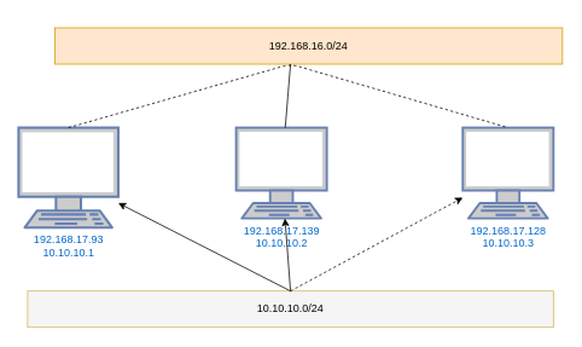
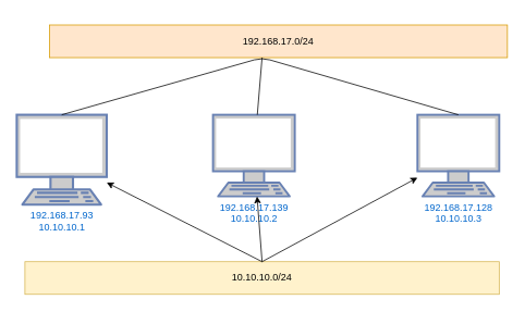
  <mxCell id="0" />
  <mxCell id="1" parent="0" />
  <mxCell id="2" value="192.168.17.93&lt;br&gt;10.10.10.1" style="fontColor=#0066CC;verticalAlign=top;verticalLabelPosition=bottom;labelPosition=center;align=center;html=1;outlineConnect=0;fillColor=#CCCCCC;strokeColor=#6881B3;gradientColor=none;gradientDirection=north;strokeWidth=2;shape=mxgraph.networks.terminal;" vertex="1" parent="1"><mxGeometry x="20" y="140" width="110" height="110" as="geometry" /></mxCell>
  <mxCell id="3" value="192.168.17.139&lt;br&gt;10.10.10.2" style="fontColor=#0066CC;verticalAlign=top;verticalLabelPosition=bottom;labelPosition=center;align=center;html=1;outlineConnect=0;fillColor=#CCCCCC;strokeColor=#6881B3;gradientColor=none;gradientDirection=north;strokeWidth=2;shape=mxgraph.networks.terminal;" vertex="1" parent="1"><mxGeometry x="260" y="140" width="100" height="100" as="geometry" /></mxCell>
  <mxCell id="4" value="192.168.17.128&lt;br&gt;10.10.10.3" style="fontColor=#0066CC;verticalAlign=top;verticalLabelPosition=bottom;labelPosition=center;align=center;html=1;outlineConnect=0;fillColor=#CCCCCC;strokeColor=#6881B3;gradientColor=none;gradientDirection=north;strokeWidth=2;shape=mxgraph.networks.terminal;" vertex="1" parent="1"><mxGeometry x="510" y="140" width="100" height="100" as="geometry" /></mxCell>
- <mxCell id="5" value="10.10.10.0/24" style="rounded=0;whiteSpace=wrap;html=1;fillColor=#f5f5f5;strokeColor=#d6b656;" vertex="1" parent="1"><mxGeometry x="30" y="320" width="580" height="40" as="geometry" /></mxCell>
+ <mxCell id="5" value="10.10.10.0/24" style="rounded=0;whiteSpace=wrap;html=1;fillColor=#fff2cc;strokeColor=#d6b656;" vertex="1" parent="1"><mxGeometry x="30" y="320" width="580" height="40" as="geometry" /></mxCell>
  <mxCell id="6" value="" style="rounded=0;whiteSpace=wrap;html=1;" vertex="1" parent="1"><mxGeometry x="40" y="20" width="580" as="geometry" /></mxCell>
- <mxCell id="7" value="192.168.16.0/24" style="rounded=0;whiteSpace=wrap;html=1;fillColor=#ffe6cc;strokeColor=#d79b00;" vertex="1" parent="1"><mxGeometry x="60" y="30" width="560" height="40" as="geometry" /></mxCell>
- <mxCell id="8" value="" style="endArrow=none;html=1;exitX=0.5;exitY=0;exitDx=0;exitDy=0;exitPerimeter=0;entryX=0.5;entryY=0;entryDx=0;entryDy=0;entryPerimeter=0;dashed=1;" edge="1" parent="1" source="2" target="4"><mxGeometry width="50" height="50" relative="1" as="geometry"><mxPoint x="370" y="220" as="sourcePoint" /><mxPoint x="420" y="170" as="targetPoint" /><Array as="points"><mxPoint x="320" y="70" /></Array></mxGeometry></mxCell>
+ <mxCell id="7" value="192.168.17.0/24" style="rounded=0;whiteSpace=wrap;html=1;fillColor=#ffe6cc;strokeColor=#d79b00;" vertex="1" parent="1"><mxGeometry x="60" y="30" width="560" height="40" as="geometry" /></mxCell>
+ <mxCell id="8" value="" style="endArrow=none;html=1;exitX=0.5;exitY=0;exitDx=0;exitDy=0;exitPerimeter=0;entryX=0.5;entryY=0;entryDx=0;entryDy=0;entryPerimeter=0;" edge="1" parent="1" source="2" target="4"><mxGeometry width="50" height="50" relative="1" as="geometry"><mxPoint x="370" y="220" as="sourcePoint" /><mxPoint x="420" y="170" as="targetPoint" /><Array as="points"><mxPoint x="320" y="70" /></Array></mxGeometry></mxCell>
  <mxCell id="9" value="" style="endArrow=none;html=1;" edge="1" parent="1" source="3"><mxGeometry width="50" height="50" relative="1" as="geometry"><mxPoint x="370" y="220" as="sourcePoint" /><mxPoint x="320" y="70" as="targetPoint" /></mxGeometry></mxCell>
- <mxCell id="10" value="" style="endArrow=classic;html=1;exitX=0.5;exitY=0;exitDx=0;exitDy=0;dashed=1;" edge="1" parent="1" source="5" target="4"><mxGeometry width="50" height="50" relative="1" as="geometry"><mxPoint x="370" y="220" as="sourcePoint" /><mxPoint x="420" y="170" as="targetPoint" /></mxGeometry></mxCell>
+ <mxCell id="10" value="" style="endArrow=classic;html=1;exitX=0.5;exitY=0;exitDx=0;exitDy=0;" edge="1" parent="1" source="5" target="4"><mxGeometry width="50" height="50" relative="1" as="geometry"><mxPoint x="370" y="220" as="sourcePoint" /><mxPoint x="420" y="170" as="targetPoint" /></mxGeometry></mxCell>
  <mxCell id="11" value="" style="endArrow=classic;html=1;" edge="1" parent="1" target="3"><mxGeometry width="50" height="50" relative="1" as="geometry"><mxPoint x="320" y="320" as="sourcePoint" /><mxPoint x="420" y="170" as="targetPoint" /></mxGeometry></mxCell>
  <mxCell id="12" value="" style="endArrow=classic;html=1;" edge="1" parent="1" target="2"><mxGeometry width="50" height="50" relative="1" as="geometry"><mxPoint x="320" y="320" as="sourcePoint" /><mxPoint x="420" y="170" as="targetPoint" /></mxGeometry></mxCell>
